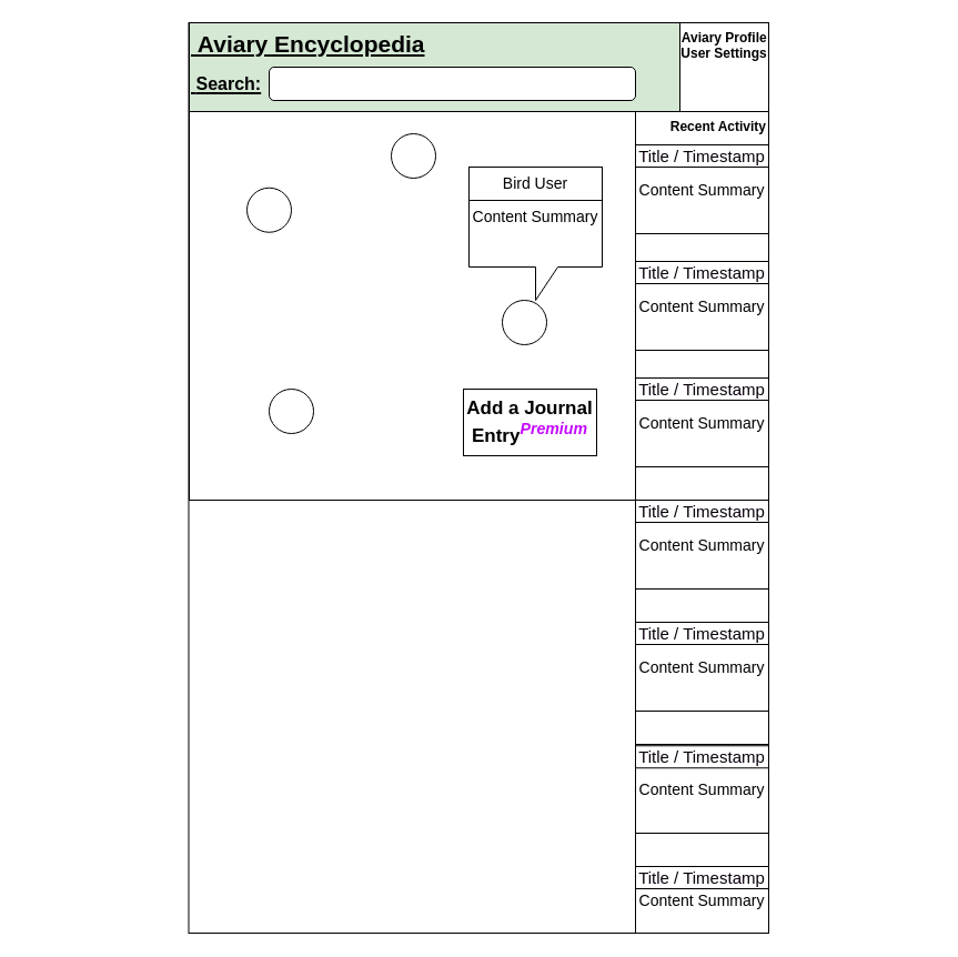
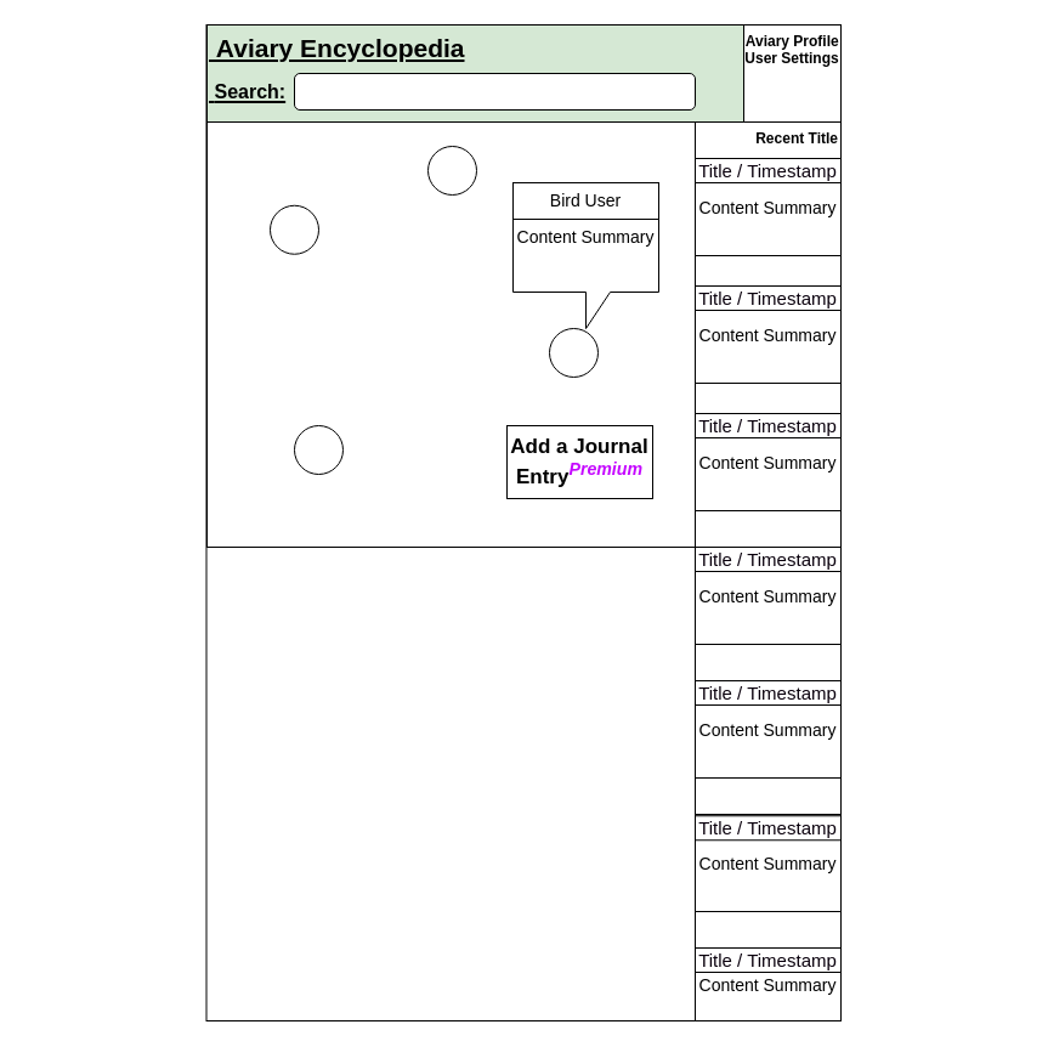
  <mxCell id="0" />
  <mxCell id="1" parent="0" />
  <mxCell id="2" value="" style="rounded=0;whiteSpace=wrap;html=1;rotation=90;" vertex="1" parent="1"><mxGeometry x="20.75" y="168.75" width="820" height="522.5" as="geometry" /></mxCell>
  <mxCell id="3" value="&lt;div style=&quot;text-align: right;&quot;&gt;&lt;span style=&quot;background-color: initial;&quot;&gt;Aviary Profile&lt;/span&gt;&lt;/div&gt;&lt;div style=&quot;text-align: right;&quot;&gt;&lt;span style=&quot;background-color: initial;&quot;&gt;User Settings&lt;/span&gt;&lt;/div&gt;&lt;div style=&quot;text-align: right;&quot;&gt;&lt;span style=&quot;background-color: initial;&quot;&gt;&lt;br&gt;&lt;/span&gt;&lt;/div&gt;" style="whiteSpace=wrap;html=1;aspect=fixed;verticalAlign=top;fontStyle=1;fontFamily=Helvetica;" vertex="1" parent="1"><mxGeometry x="612" y="20" width="80" height="80" as="geometry" /></mxCell>
  <mxCell id="4" value="&lt;div style=&quot;text-align: center;&quot;&gt;&lt;span style=&quot;background-color: initial;&quot;&gt;&amp;nbsp;Aviary Encyclopedia&lt;/span&gt;&lt;/div&gt;&lt;p style=&quot;line-height: 10%;&quot;&gt;&lt;font style=&quot;font-size: 16px;&quot;&gt;&lt;span style=&quot;font-weight: normal;&quot;&gt;&amp;nbsp;&lt;/span&gt;Search:&lt;/font&gt;&lt;/p&gt;" style="rounded=0;whiteSpace=wrap;html=1;align=left;fontSize=21;fontStyle=5;verticalAlign=top;fillColor=#d5e8d4;" vertex="1" parent="1"><mxGeometry x="170" y="20" width="442" height="80" as="geometry" /></mxCell>
- <mxCell id="5" value="&lt;b&gt;Recent Activity&lt;/b&gt;" style="rounded=0;whiteSpace=wrap;html=1;verticalAlign=top;align=right;" vertex="1" parent="1"><mxGeometry x="572" y="100" width="120" height="740" as="geometry" /></mxCell>
+ <mxCell id="5" value="&lt;b&gt;Recent Title&lt;/b&gt;" style="rounded=0;whiteSpace=wrap;html=1;verticalAlign=top;align=right;" vertex="1" parent="1"><mxGeometry x="572" y="100" width="120" height="740" as="geometry" /></mxCell>
  <mxCell id="6" value="" style="rounded=0;whiteSpace=wrap;html=1;" vertex="1" parent="1"><mxGeometry x="170" y="100" width="402" height="350" as="geometry" /></mxCell>
  <mxCell id="7" value="&lt;font style=&quot;font-size: 17px;&quot;&gt;&lt;b&gt;Add a Journal Entry&lt;sup&gt;&lt;font color=&quot;#c508ff&quot;&gt;&lt;i&gt;Premium&lt;/i&gt;&lt;/font&gt;&lt;/sup&gt;&lt;/b&gt;&lt;/font&gt;" style="rounded=0;whiteSpace=wrap;html=1;align=center;" vertex="1" parent="1"><mxGeometry x="417" y="350" width="120" height="60" as="geometry" /></mxCell>
  <mxCell id="8" value="" style="rounded=1;whiteSpace=wrap;html=1;fontFamily=Helvetica;fontSize=15;" vertex="1" parent="1"><mxGeometry x="242" y="60" width="330" height="30" as="geometry" /></mxCell>
  <mxCell id="9" value="" style="ellipse;whiteSpace=wrap;html=1;aspect=fixed;fontFamily=Helvetica;fontSize=15;" vertex="1" parent="1"><mxGeometry x="222" y="168.75" width="40" height="40" as="geometry" /></mxCell>
  <mxCell id="10" value="" style="ellipse;whiteSpace=wrap;html=1;aspect=fixed;fontFamily=Helvetica;fontSize=15;" vertex="1" parent="1"><mxGeometry x="352" y="120" width="40" height="40" as="geometry" /></mxCell>
  <mxCell id="11" value="" style="ellipse;whiteSpace=wrap;html=1;aspect=fixed;fontFamily=Helvetica;fontSize=15;" vertex="1" parent="1"><mxGeometry x="452" y="270" width="40" height="40" as="geometry" /></mxCell>
  <mxCell id="12" value="" style="ellipse;whiteSpace=wrap;html=1;aspect=fixed;fontFamily=Helvetica;fontSize=15;" vertex="1" parent="1"><mxGeometry x="242" y="350" width="40" height="40" as="geometry" /></mxCell>
  <mxCell id="13" value="&lt;font style=&quot;font-size: 14px;&quot; color=&quot;#000000&quot;&gt;Content Summary&lt;/font&gt;" style="rounded=0;whiteSpace=wrap;html=1;fontFamily=Helvetica;fontSize=16;fontColor=#C508FF;" vertex="1" parent="1"><mxGeometry x="572" y="130" width="120" height="80" as="geometry" /></mxCell>
  <mxCell id="14" value="&lt;span style=&quot;color: rgb(0, 0, 0); font-size: 14px;&quot;&gt;Content Summary&lt;/span&gt;" style="rounded=0;whiteSpace=wrap;html=1;fontFamily=Helvetica;fontSize=16;fontColor=#C508FF;" vertex="1" parent="1"><mxGeometry x="572" y="235" width="120" height="80" as="geometry" /></mxCell>
  <mxCell id="15" value="&lt;span style=&quot;color: rgb(0, 0, 0); font-size: 14px;&quot;&gt;Content Summary&lt;/span&gt;" style="rounded=0;whiteSpace=wrap;html=1;fontFamily=Helvetica;fontSize=16;fontColor=#C508FF;" vertex="1" parent="1"><mxGeometry x="572" y="340" width="120" height="80" as="geometry" /></mxCell>
  <mxCell id="16" value="&lt;span style=&quot;color: rgb(0, 0, 0); font-size: 14px;&quot;&gt;Content Summary&lt;/span&gt;" style="rounded=0;whiteSpace=wrap;html=1;fontFamily=Helvetica;fontSize=16;fontColor=#C508FF;" vertex="1" parent="1"><mxGeometry x="572" y="450" width="120" height="80" as="geometry" /></mxCell>
  <mxCell id="17" value="&lt;span style=&quot;color: rgb(0, 0, 0); font-size: 14px;&quot;&gt;Content Summary&lt;/span&gt;" style="rounded=0;whiteSpace=wrap;html=1;fontFamily=Helvetica;fontSize=16;fontColor=#C508FF;" vertex="1" parent="1"><mxGeometry x="572" y="560" width="120" height="80" as="geometry" /></mxCell>
  <mxCell id="18" value="&lt;span style=&quot;color: rgb(0, 0, 0); font-size: 14px;&quot;&gt;Content Summary&lt;/span&gt;" style="rounded=0;whiteSpace=wrap;html=1;fontFamily=Helvetica;fontSize=16;fontColor=#C508FF;verticalAlign=middle;" vertex="1" parent="1"><mxGeometry x="572" y="670" width="120" height="80" as="geometry" /></mxCell>
  <mxCell id="19" value="&lt;span style=&quot;color: rgb(0, 0, 0); font-size: 14px;&quot;&gt;Content Summary&lt;/span&gt;" style="rounded=0;whiteSpace=wrap;html=1;fontFamily=Helvetica;fontSize=16;fontColor=#C508FF;" vertex="1" parent="1"><mxGeometry x="572" y="780" width="120" height="60" as="geometry" /></mxCell>
  <mxCell id="20" value="&lt;font style=&quot;font-size: 15px;&quot; color=&quot;#0a000d&quot;&gt;Title / Timestamp&lt;/font&gt;" style="rounded=0;whiteSpace=wrap;html=1;fontFamily=Helvetica;fontSize=16;fontColor=#C508FF;" vertex="1" parent="1"><mxGeometry x="572" y="130" width="120" height="20" as="geometry" /></mxCell>
  <mxCell id="21" value="&lt;span style=&quot;color: rgb(10, 0, 13); font-size: 15px;&quot;&gt;Title / Timestamp&lt;/span&gt;" style="rounded=0;whiteSpace=wrap;html=1;fontFamily=Helvetica;fontSize=16;fontColor=#C508FF;" vertex="1" parent="1"><mxGeometry x="572" y="235" width="120" height="20" as="geometry" /></mxCell>
  <mxCell id="22" value="&lt;span style=&quot;color: rgb(10, 0, 13); font-size: 15px;&quot;&gt;Title / Timestamp&lt;/span&gt;" style="rounded=0;whiteSpace=wrap;html=1;fontFamily=Helvetica;fontSize=16;fontColor=#C508FF;" vertex="1" parent="1"><mxGeometry x="572" y="340" width="120" height="20" as="geometry" /></mxCell>
  <mxCell id="23" value="&lt;span style=&quot;color: rgb(10, 0, 13); font-size: 15px;&quot;&gt;Title / Timestamp&lt;/span&gt;" style="rounded=0;whiteSpace=wrap;html=1;fontFamily=Helvetica;fontSize=16;fontColor=#C508FF;" vertex="1" parent="1"><mxGeometry x="572" y="450" width="120" height="20" as="geometry" /></mxCell>
  <mxCell id="24" value="&lt;span style=&quot;color: rgb(10, 0, 13); font-size: 15px;&quot;&gt;Title / Timestamp&lt;/span&gt;" style="rounded=0;whiteSpace=wrap;html=1;fontFamily=Helvetica;fontSize=16;fontColor=#C508FF;" vertex="1" parent="1"><mxGeometry x="572" y="560" width="120" height="20" as="geometry" /></mxCell>
  <mxCell id="25" value="&lt;span style=&quot;color: rgb(10, 0, 13); font-size: 15px;&quot;&gt;Title / Timestamp&lt;/span&gt;" style="rounded=0;whiteSpace=wrap;html=1;fontFamily=Helvetica;fontSize=16;fontColor=#C508FF;" vertex="1" parent="1"><mxGeometry x="572" y="671.25" width="120" height="20" as="geometry" /></mxCell>
  <mxCell id="26" value="&lt;span style=&quot;color: rgb(10, 0, 13); font-size: 15px;&quot;&gt;Title / Timestamp&lt;/span&gt;" style="rounded=0;whiteSpace=wrap;html=1;fontFamily=Helvetica;fontSize=16;fontColor=#C508FF;" vertex="1" parent="1"><mxGeometry x="572" y="780" width="120" height="20" as="geometry" /></mxCell>
  <mxCell id="27" value="Content Summary" style="shape=callout;whiteSpace=wrap;html=1;perimeter=calloutPerimeter;fontFamily=Helvetica;fontSize=14;fontColor=#000000;" vertex="1" parent="1"><mxGeometry x="422" y="150" width="120" height="120" as="geometry" /></mxCell>
  <mxCell id="28" value="Bird User" style="rounded=0;whiteSpace=wrap;html=1;fontFamily=Helvetica;fontSize=14;fontColor=#000000;" vertex="1" parent="1"><mxGeometry x="422" y="150" width="120" height="30" as="geometry" /></mxCell>
